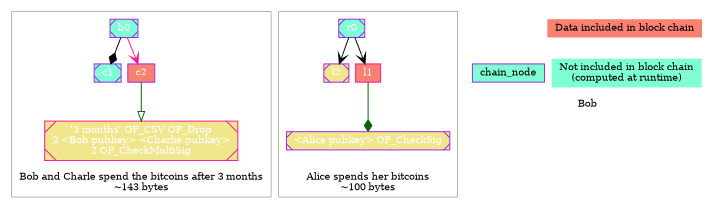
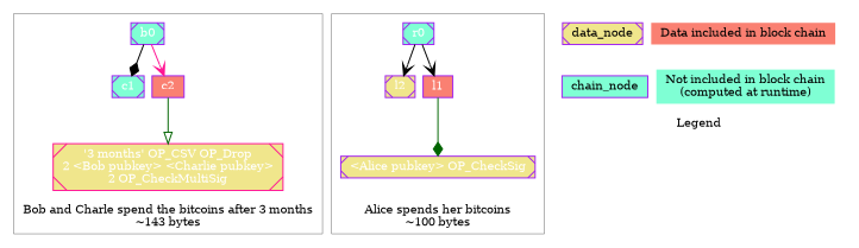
  digraph {
    fontsize=10
    labelloc=b
    nodesep=0.1
    penwidth=0.3
    ranksep=0.3
    node [color=purple fillcolor=aquamarine fontcolor=white fontsize=10 shape=box style="diagonals,filled"]
    edge [arrowhead=vee color=black]
    n1 [color=deeppink fillcolor=khaki height=0.2 label="'3 months' OP_CSV OP_Drop\n2 <Bob pubkey> <Charlie pubkey>\n2 OP_CheckMultiSig" width=0.2]
    b0 [height=0.2 width=0.2]
    c1 [height=0.2 width=0.2]
    c2 [fillcolor=salmon height=0.2 style=filled width=0.2]
    n5 [fillcolor=khaki height=0.2 label="<Alice pubkey> OP_CheckSig" width=0.2]
    r0 [height=0.2 width=0.2]
    l2 [fillcolor=khaki height=0.2 width=0.2]
-   l1 [color=deeppink fillcolor=salmon height=0.2 style=filled width=0.2]
+   l1 [fillcolor=salmon height=0.2 style=filled width=0.2]
    n9 [color=deeppink fillcolor=salmon height=0.2 label="Data included in block chain" shape=none style=filled width=0.2 fontcolor=""]
    n10 [color=deeppink height=0.2 label="Not included in block chain\n(computed at runtime)" shape=none style=filled width=0.2 fontcolor=""]
+   data_node [fillcolor=khaki height=0.2 width=0.2 fontcolor=""]
    n12 [height=0.2 label=chain_node style=filled width=0.2 fontcolor=""]
    subgraph cluster_1 {
      label="Bob and Charle spend the bitcoins after 3 months\n~143 bytes"
      subgraph sub_2 {
        label="Bob and Charle spend the bitcoins after 3 months\n~143 bytes"
        n1
        b0
        c1
      }
      subgraph sub_3 {
        label="Bob and Charle spend the bitcoins after 3 months\n~143 bytes"
        c1
        c2
      }
    }
    subgraph cluster_4 {
      label=" \nAlice spends her bitcoins\n~100 bytes"
      subgraph sub_5 {
        label=" \nAlice spends her bitcoins\n~100 bytes"
        n5
        r0
        l2
      }
      subgraph sub_6 {
        label=" \nAlice spends her bitcoins\n~100 bytes"
        l2
        l1
      }
    }
    subgraph cluster_7 {
-     label=Bob
+     label=Legend
      penwidth=0
+     data_node
      n12
      subgraph sub_8 {
        label=Legend
        penwidth=0
        n9
        n10
      }
    }
    b0 -> c1 [arrowhead=diamond]
    b0 -> c2 [color=deeppink]
    c2 -> n1 [arrowhead=onormal color=darkgreen]
    r0 -> l2
    r0 -> l1
    l1 -> n5 [arrowhead=diamond color=darkgreen]
    n9 -> n10 [style=invis arrowhead="" color=""]
+   data_node -> n12 [style=invis arrowhead="" color=""]
  }
